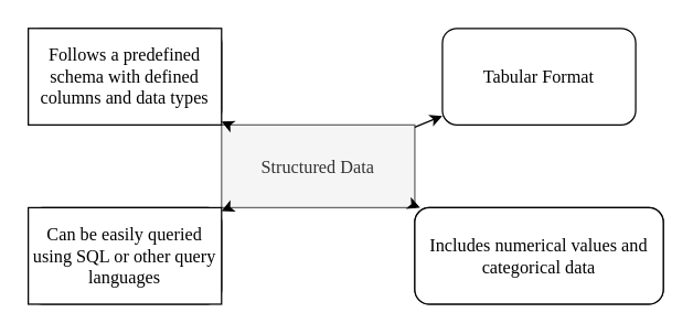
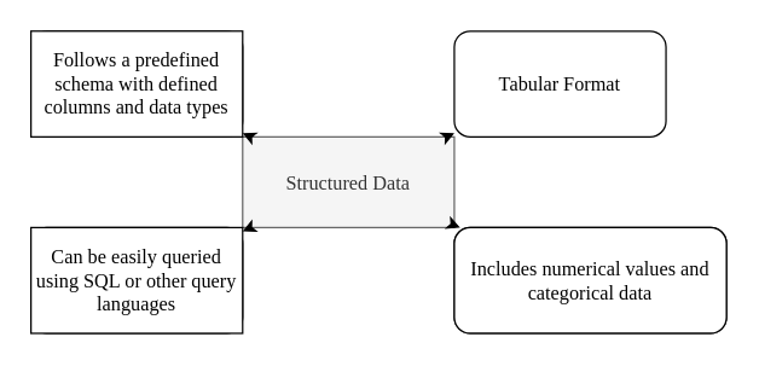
  <mxCell id="0" />
  <mxCell id="1" parent="0" />
  <mxCell id="2" value="Structured Data" style="whiteSpace=wrap;html=1;aspect=fixed;fontFamily=Times New Roman;fontSize=13;fillColor=#f5f5f5;fontColor=#333333;strokeColor=#666666;rounded=0;" parent="1" vertex="1"><mxGeometry x="160" y="90" width="140" height="60" as="geometry" /></mxCell>
  <mxCell id="3" value="Schema-Defined" style="rounded=1;whiteSpace=wrap;html=1;fontFamily=Times New Roman;fontSize=13;" parent="1" vertex="1"><mxGeometry x="20" y="20" width="140" height="70" as="geometry" /></mxCell>
  <mxCell id="4" value="Follows a predefined schema with defined columns and data types" style="whiteSpace=wrap;html=1;fontFamily=Times New Roman;fontSize=13;" parent="3" vertex="1"><mxGeometry width="140" height="70" as="geometry" /></mxCell>
  <mxCell id="5" style="fontFamily=Times New Roman;fontSize=13;" parent="1" source="2" target="3" edge="1"><mxGeometry relative="1" as="geometry" /></mxCell>
- <mxCell id="6" value="Tabular Format" style="rounded=1;whiteSpace=wrap;html=1;fontFamily=Times New Roman;fontSize=13;" parent="1" vertex="1"><mxGeometry x="320" y="20" width="140" height="70" as="geometry" /></mxCell>
+ <mxCell id="6" value="Tabular Format" style="rounded=1;whiteSpace=wrap;html=1;fontFamily=Times New Roman;fontSize=13;" parent="1" vertex="1"><mxGeometry x="300" y="20" width="140" height="70" as="geometry" /></mxCell>
  <mxCell id="7" style="fontFamily=Times New Roman;fontSize=13;" parent="1" source="2" target="6" edge="1"><mxGeometry relative="1" as="geometry" /></mxCell>
  <mxCell id="8" value="Easily Searchable" style="rounded=1;whiteSpace=wrap;html=1;fontFamily=Times New Roman;fontSize=13;" parent="1" vertex="1"><mxGeometry x="20" y="150" width="140" height="70" as="geometry" /></mxCell>
  <mxCell id="9" value="Can be easily queried using SQL or other query languages" style="whiteSpace=wrap;html=1;fontFamily=Times New Roman;fontSize=13;" parent="8" vertex="1"><mxGeometry width="140" height="70" as="geometry" /></mxCell>
  <mxCell id="10" style="fontFamily=Times New Roman;fontSize=13;" parent="1" source="2" target="8" edge="1"><mxGeometry relative="1" as="geometry" /></mxCell>
  <mxCell id="11" value="Quantitative and Categorical Data" style="rounded=1;whiteSpace=wrap;html=1;fontFamily=Times New Roman;fontSize=13;" parent="1" vertex="1"><mxGeometry x="300" y="150" width="180" height="70" as="geometry" /></mxCell>
  <mxCell id="12" value="Includes numerical values and categorical data" style="whiteSpace=wrap;html=1;fontFamily=Times New Roman;fontSize=13;rounded=1;" parent="11" vertex="1"><mxGeometry width="180" height="70" as="geometry" /></mxCell>
  <mxCell id="13" style="fontFamily=Times New Roman;fontSize=13;" parent="1" source="2" target="11" edge="1"><mxGeometry relative="1" as="geometry" /></mxCell>
